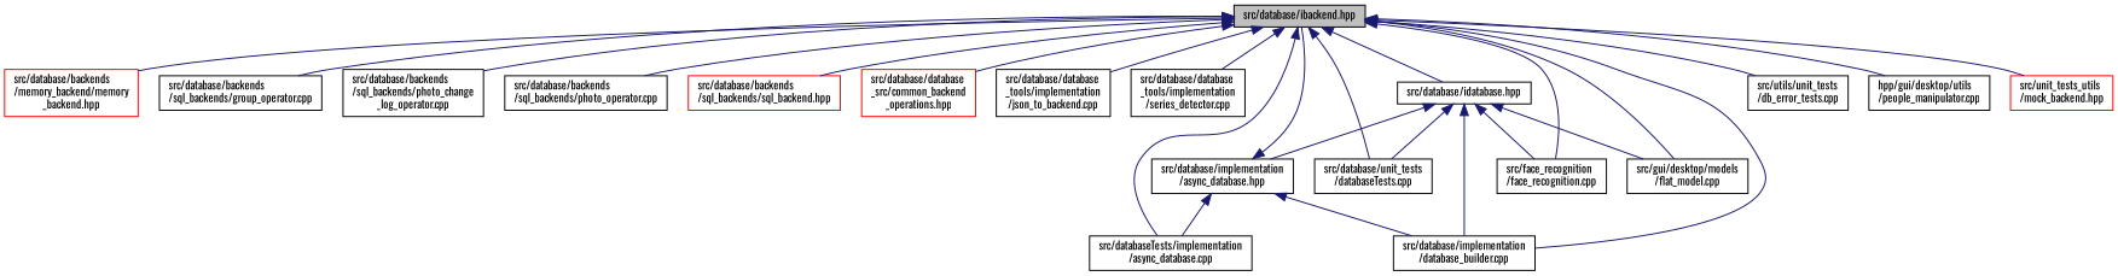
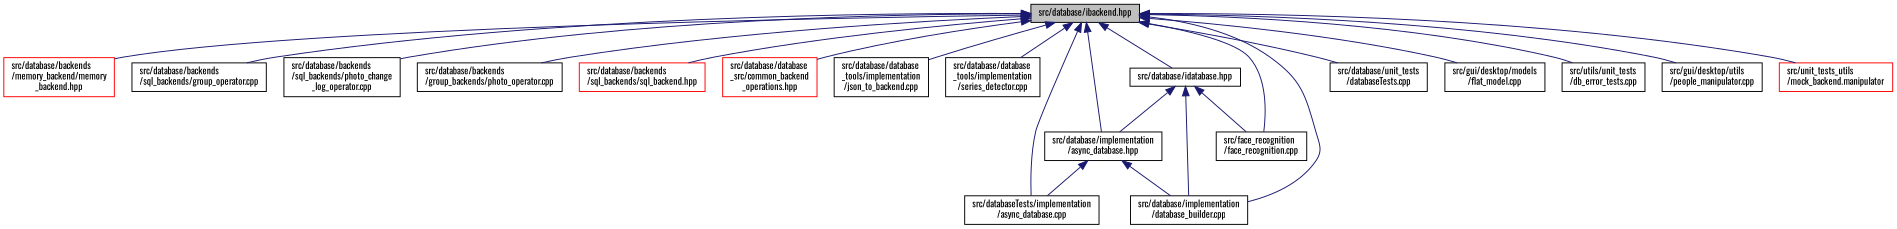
  digraph {
    fontname=Oswald
    node [color=black fillcolor=white fontname=Oswald fontsize=10 shape=record style=filled]
    edge [color=midnightblue dir=back fontname=Oswald fontsize=10 labelfontname=Helvetica labelfontsize=10 style=solid]
    n1 [fillcolor=grey75 fontcolor=black height=0.2 label="src/database/ibackend.hpp" width=0.4]
    n2 [color=red height=0.2 label="src/database/backends\l/memory_backend/memory\l_backend.hpp" width=0.4]
    n3 [height=0.2 label="src/database/backends\l/sql_backends/group_operator.cpp" width=0.4]
    n4 [height=0.2 label="src/database/backends\l/sql_backends/photo_change\l_log_operator.cpp" width=0.4]
-   n5 [height=0.2 label="src/database/backends\l/sql_backends/photo_operator.cpp" width=0.4]
+   n5 [height=0.2 label="src/database/backends\l/group_backends/photo_operator.cpp" width=0.4]
    n6 [color=red height=0.2 label="src/database/backends\l/sql_backends/sql_backend.hpp" width=0.4]
    n7 [color=red height=0.2 label="src/database/database\l_src/common_backend\l_operations.hpp" width=0.4]
    n8 [height=0.2 label="src/database/database\l_tools/implementation\l/json_to_backend.cpp" width=0.4]
    n9 [height=0.2 label="src/database/database\l_tools/implementation\l/series_detector.cpp" width=0.4]
    n10 [height=0.2 label="src/database/idatabase.hpp" width=0.4]
    n11 [height=0.2 label="src/database/implementation\l/async_database.hpp" width=0.4]
    n12 [height=0.2 label="src/databaseTests/implementation\l/async_database.cpp" width=0.4]
    n13 [height=0.2 label="src/database/implementation\l/database_builder.cpp" width=0.4]
    n14 [height=0.2 label="src/database/unit_tests\l/databaseTests.cpp" width=0.4]
    n15 [height=0.2 label="src/face_recognition\l/face_recognition.cpp" width=0.4]
    n16 [height=0.2 label="src/gui/desktop/models\l/flat_model.cpp" width=0.4]
    n17 [height=0.2 label="src/utils/unit_tests\l/db_error_tests.cpp" width=0.4]
-   n18 [height=0.2 label="hpp/gui/desktop/utils\l/people_manipulator.cpp" width=0.4]
-   n19 [color=red height=0.2 label="src/unit_tests_utils\l/mock_backend.hpp" width=0.4]
+   n18 [height=0.2 label="src/gui/desktop/utils\l/people_manipulator.cpp" width=0.4]
+   n19 [color=red height=0.2 label="src/unit_tests_utils\l/mock_backend.manipulator" width=0.4]
    n1 -> n2
    n1 -> n3
    n1 -> n4
    n1 -> n5
    n1 -> n6
    n1 -> n7
    n1 -> n8
    n1 -> n9
    n1 -> n10
-   n11 -> n1
+   n1 -> n11
    n1 -> n12
    n1 -> n13
    n1 -> n14
    n1 -> n15
    n1 -> n16
    n1 -> n17
    n1 -> n18
    n1 -> n19
    n10 -> n11
    n10 -> n13
-   n10 -> n14
    n10 -> n15
-   n10 -> n16
    n11 -> n12
    n11 -> n13
  }
